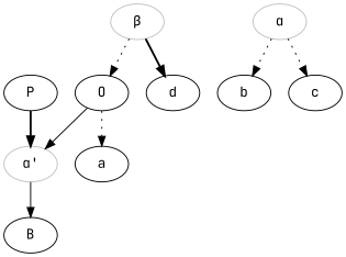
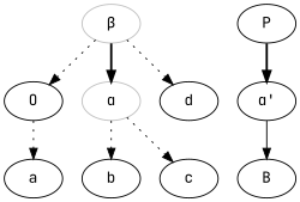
  digraph {
    fontname="JetBrains Mono"
    node [fontname="JetBrains Mono"]
    edge [fontname="JetBrains Mono" style=dotted]
    O
    a
-   n3 [color=grey label="α'"]
+   n3 [color=black label="α'"]
    n4 [color=grey label="β"]
    n5 [color=grey label="α"]
    d
    B
    b
    c
    P
    O -> a
-   O -> n3 [style=solid]
    n3 -> B [style=solid]
    n4 -> O
-   n4 -> d [style=bold]
+   n4 -> n5 [style=bold]
+   n4 -> d
    n5 -> b
    n5 -> c
    P -> n3 [style=bold]
  }
